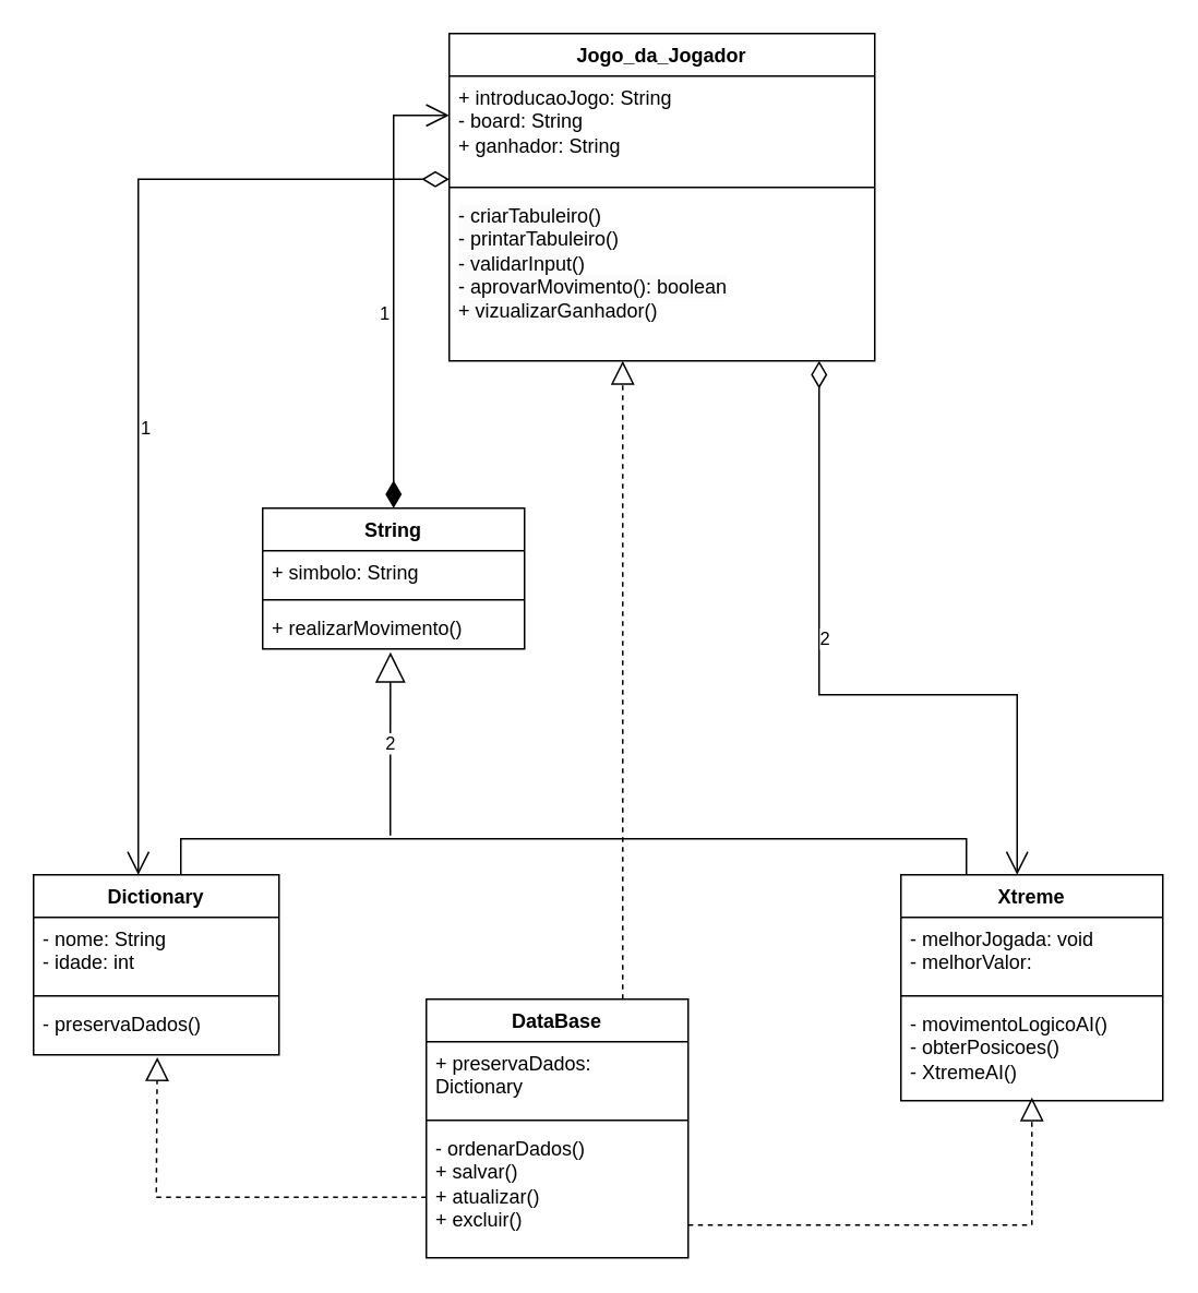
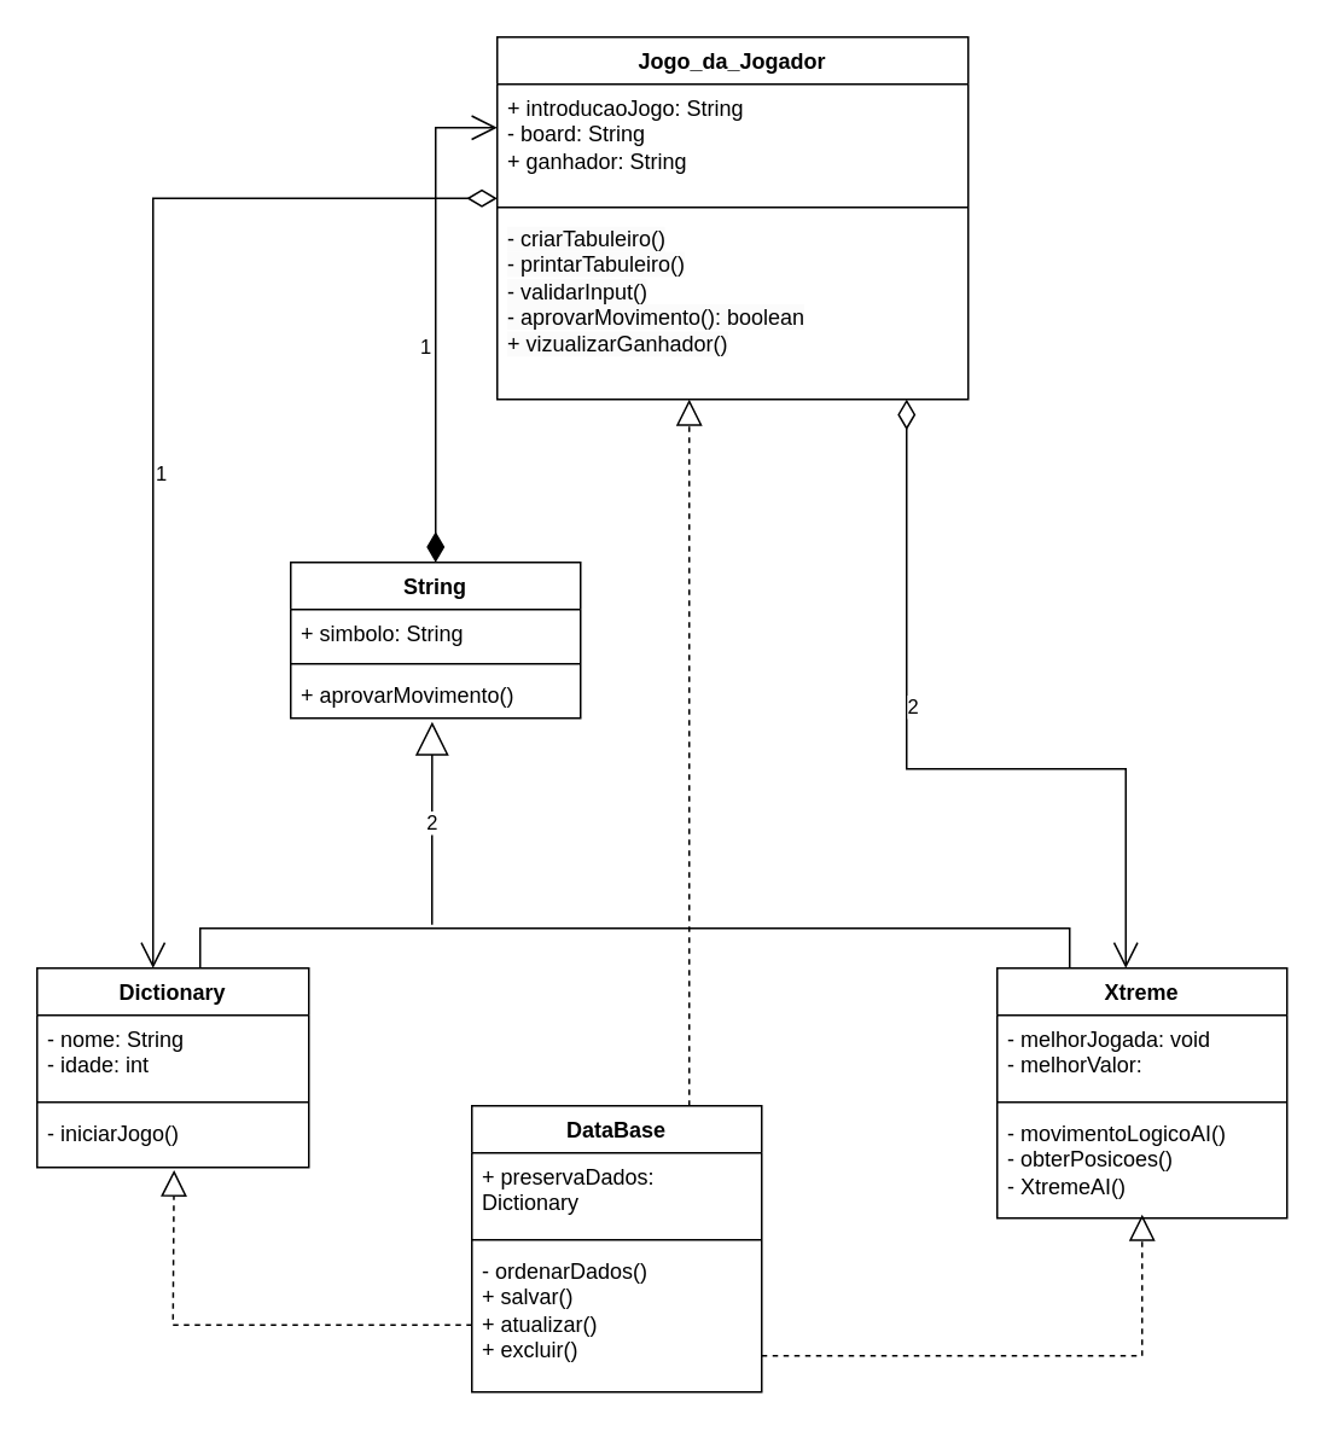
  <mxCell id="0" />
  <mxCell id="1" parent="0" />
  <mxCell id="2" value="Dictionary" style="swimlane;fontStyle=1;align=center;verticalAlign=top;childLayout=stackLayout;horizontal=1;startSize=26;horizontalStack=0;resizeParent=1;resizeParentMax=0;resizeLast=0;collapsible=1;marginBottom=0;whiteSpace=wrap;html=1;" parent="1" vertex="1"><mxGeometry x="20" y="534" width="150" height="110" as="geometry"><mxRectangle x="40" y="220" width="160" height="30" as="alternateBounds" /></mxGeometry></mxCell>
  <mxCell id="3" value="- nome: String&lt;br&gt;- idade: int" style="text;strokeColor=none;fillColor=none;align=left;verticalAlign=top;spacingLeft=4;spacingRight=4;overflow=hidden;rotatable=0;points=[[0,0.5],[1,0.5]];portConstraint=eastwest;whiteSpace=wrap;html=1;" parent="2" vertex="1"><mxGeometry y="26" width="150" height="44" as="geometry" /></mxCell>
  <mxCell id="4" value="" style="line;strokeWidth=1;fillColor=none;align=left;verticalAlign=middle;spacingTop=-1;spacingLeft=3;spacingRight=3;rotatable=0;labelPosition=right;points=[];portConstraint=eastwest;strokeColor=inherit;" parent="2" vertex="1"><mxGeometry y="70" width="150" height="8" as="geometry" /></mxCell>
- <mxCell id="5" value="- preservaDados()" style="text;strokeColor=none;fillColor=none;align=left;verticalAlign=top;spacingLeft=4;spacingRight=4;overflow=hidden;rotatable=0;points=[[0,0.5],[1,0.5]];portConstraint=eastwest;whiteSpace=wrap;html=1;" parent="2" vertex="1"><mxGeometry y="78" width="150" height="32" as="geometry" /></mxCell>
+ <mxCell id="5" value="- iniciarJogo()" style="text;strokeColor=none;fillColor=none;align=left;verticalAlign=top;spacingLeft=4;spacingRight=4;overflow=hidden;rotatable=0;points=[[0,0.5],[1,0.5]];portConstraint=eastwest;whiteSpace=wrap;html=1;" parent="2" vertex="1"><mxGeometry y="78" width="150" height="32" as="geometry" /></mxCell>
  <mxCell id="6" value="Jogo_da_Jogador" style="swimlane;fontStyle=1;align=center;verticalAlign=top;childLayout=stackLayout;horizontal=1;startSize=26;horizontalStack=0;resizeParent=1;resizeParentMax=0;resizeLast=0;collapsible=1;marginBottom=0;whiteSpace=wrap;html=1;" parent="1" vertex="1"><mxGeometry x="274" y="20" width="260" height="200" as="geometry"><mxRectangle x="284" y="90" width="130" height="30" as="alternateBounds" /></mxGeometry></mxCell>
  <mxCell id="7" value="+ introducaoJogo: String&lt;br&gt;- board: String&lt;br&gt;+ ganhador: String" style="text;strokeColor=none;fillColor=none;align=left;verticalAlign=top;spacingLeft=4;spacingRight=4;overflow=hidden;rotatable=0;points=[[0,0.5],[1,0.5]];portConstraint=eastwest;whiteSpace=wrap;html=1;" parent="6" vertex="1"><mxGeometry y="26" width="260" height="64" as="geometry" /></mxCell>
  <mxCell id="8" value="" style="line;strokeWidth=1;fillColor=none;align=left;verticalAlign=middle;spacingTop=-1;spacingLeft=3;spacingRight=3;rotatable=0;labelPosition=right;points=[];portConstraint=eastwest;strokeColor=inherit;" parent="6" vertex="1"><mxGeometry y="90" width="260" height="8" as="geometry" /></mxCell>
  <mxCell id="9" value="&lt;span style=&quot;color: rgb(0, 0, 0); font-family: Helvetica; font-size: 12px; font-style: normal; font-variant-ligatures: normal; font-variant-caps: normal; font-weight: 400; letter-spacing: normal; orphans: 2; text-align: left; text-indent: 0px; text-transform: none; widows: 2; word-spacing: 0px; -webkit-text-stroke-width: 0px; background-color: rgb(251, 251, 251); text-decoration-thickness: initial; text-decoration-style: initial; text-decoration-color: initial; float: none; display: inline !important;&quot;&gt;- criarTabuleiro()&lt;/span&gt;&lt;br style=&quot;border-color: var(--border-color); color: rgb(0, 0, 0); font-family: Helvetica; font-size: 12px; font-style: normal; font-variant-ligatures: normal; font-variant-caps: normal; font-weight: 400; letter-spacing: normal; orphans: 2; text-align: left; text-indent: 0px; text-transform: none; widows: 2; word-spacing: 0px; -webkit-text-stroke-width: 0px; background-color: rgb(251, 251, 251); text-decoration-thickness: initial; text-decoration-style: initial; text-decoration-color: initial;&quot;&gt;&lt;span style=&quot;color: rgb(0, 0, 0); font-family: Helvetica; font-size: 12px; font-style: normal; font-variant-ligatures: normal; font-variant-caps: normal; font-weight: 400; letter-spacing: normal; orphans: 2; text-align: left; text-indent: 0px; text-transform: none; widows: 2; word-spacing: 0px; -webkit-text-stroke-width: 0px; background-color: rgb(251, 251, 251); text-decoration-thickness: initial; text-decoration-style: initial; text-decoration-color: initial; float: none; display: inline !important;&quot;&gt;- printarTabuleiro()&lt;br&gt;- validarInput()&lt;br&gt;- aprovarMovimento(): boolean&lt;br&gt;+ vizualizarGanhador()&lt;br&gt;&lt;/span&gt;" style="text;strokeColor=none;fillColor=none;align=left;verticalAlign=top;spacingLeft=4;spacingRight=4;overflow=hidden;rotatable=0;points=[[0,0.5],[1,0.5]];portConstraint=eastwest;whiteSpace=wrap;html=1;" parent="6" vertex="1"><mxGeometry y="98" width="260" height="102" as="geometry" /></mxCell>
  <mxCell id="10" value="DataBase" style="swimlane;fontStyle=1;align=center;verticalAlign=top;childLayout=stackLayout;horizontal=1;startSize=26;horizontalStack=0;resizeParent=1;resizeParentMax=0;resizeLast=0;collapsible=1;marginBottom=0;whiteSpace=wrap;html=1;" parent="1" vertex="1"><mxGeometry x="260" y="610" width="160" height="158" as="geometry"><mxRectangle x="170" y="430" width="100" height="30" as="alternateBounds" /></mxGeometry></mxCell>
  <mxCell id="11" value="+ preservaDados: Dictionary" style="text;strokeColor=none;fillColor=none;align=left;verticalAlign=top;spacingLeft=4;spacingRight=4;overflow=hidden;rotatable=0;points=[[0,0.5],[1,0.5]];portConstraint=eastwest;whiteSpace=wrap;html=1;" parent="10" vertex="1"><mxGeometry y="26" width="160" height="44" as="geometry" /></mxCell>
  <mxCell id="12" value="" style="line;strokeWidth=1;fillColor=none;align=left;verticalAlign=middle;spacingTop=-1;spacingLeft=3;spacingRight=3;rotatable=0;labelPosition=right;points=[];portConstraint=eastwest;strokeColor=inherit;" parent="10" vertex="1"><mxGeometry y="70" width="160" height="8" as="geometry" /></mxCell>
  <mxCell id="13" value="- ordenarDados()&lt;br&gt;+ salvar()&lt;br&gt;+ atualizar()&lt;br&gt;+ excluir()" style="text;strokeColor=none;fillColor=none;align=left;verticalAlign=top;spacingLeft=4;spacingRight=4;overflow=hidden;rotatable=0;points=[[0,0.5],[1,0.5]];portConstraint=eastwest;whiteSpace=wrap;html=1;" parent="10" vertex="1"><mxGeometry y="78" width="160" height="80" as="geometry" /></mxCell>
  <mxCell id="14" value="" style="endArrow=block;dashed=1;endFill=0;endSize=12;html=1;rounded=0;exitX=0.75;exitY=0;exitDx=0;exitDy=0;" parent="1" source="10" edge="1"><mxGeometry width="160" relative="1" as="geometry"><mxPoint x="300" y="240" as="sourcePoint" /><mxPoint x="380" y="220" as="targetPoint" /></mxGeometry></mxCell>
  <mxCell id="15" value="" style="endArrow=block;dashed=1;endFill=0;endSize=12;html=1;rounded=0;entryX=0.504;entryY=1.047;entryDx=0;entryDy=0;entryPerimeter=0;" parent="1" target="5" edge="1"><mxGeometry width="160" relative="1" as="geometry"><mxPoint x="260" y="731" as="sourcePoint" /><mxPoint x="95" y="545" as="targetPoint" /><Array as="points"><mxPoint x="95" y="731" /></Array></mxGeometry></mxCell>
  <mxCell id="16" value="Xtreme" style="swimlane;fontStyle=1;align=center;verticalAlign=top;childLayout=stackLayout;horizontal=1;startSize=26;horizontalStack=0;resizeParent=1;resizeParentMax=0;resizeLast=0;collapsible=1;marginBottom=0;whiteSpace=wrap;html=1;" parent="1" vertex="1"><mxGeometry x="550" y="534" width="160" height="138" as="geometry"><mxRectangle x="620" y="320" width="80" height="30" as="alternateBounds" /></mxGeometry></mxCell>
  <mxCell id="17" value="- melhorJogada: void&lt;br&gt;- melhorValor:&amp;nbsp;" style="text;strokeColor=none;fillColor=none;align=left;verticalAlign=top;spacingLeft=4;spacingRight=4;overflow=hidden;rotatable=0;points=[[0,0.5],[1,0.5]];portConstraint=eastwest;whiteSpace=wrap;html=1;" parent="16" vertex="1"><mxGeometry y="26" width="160" height="44" as="geometry" /></mxCell>
  <mxCell id="18" value="" style="line;strokeWidth=1;fillColor=none;align=left;verticalAlign=middle;spacingTop=-1;spacingLeft=3;spacingRight=3;rotatable=0;labelPosition=right;points=[];portConstraint=eastwest;strokeColor=inherit;" parent="16" vertex="1"><mxGeometry y="70" width="160" height="8" as="geometry" /></mxCell>
  <mxCell id="19" value="- movimentoLogicoAI()&lt;br&gt;- obterPosicoes()&lt;br&gt;- XtremeAI()" style="text;strokeColor=none;fillColor=none;align=left;verticalAlign=top;spacingLeft=4;spacingRight=4;overflow=hidden;rotatable=0;points=[[0,0.5],[1,0.5]];portConstraint=eastwest;whiteSpace=wrap;html=1;" parent="16" vertex="1"><mxGeometry y="78" width="160" height="60" as="geometry" /></mxCell>
  <mxCell id="20" value="2" style="endArrow=open;html=1;endSize=12;startArrow=diamondThin;startSize=14;startFill=0;edgeStyle=orthogonalEdgeStyle;align=left;verticalAlign=bottom;rounded=0;" parent="1" source="9" edge="1"><mxGeometry x="-0.179" y="-1" relative="1" as="geometry"><mxPoint x="500.02" y="226.958" as="sourcePoint" /><mxPoint x="621" y="534" as="targetPoint" /><Array as="points"><mxPoint x="500" y="424" /><mxPoint x="621" y="424" /></Array><mxPoint as="offset" /></mxGeometry></mxCell>
  <mxCell id="21" value="" style="endArrow=block;dashed=1;endFill=0;endSize=12;html=1;rounded=0;entryX=0.5;entryY=0.967;entryDx=0;entryDy=0;entryPerimeter=0;" parent="1" edge="1" target="19"><mxGeometry width="160" relative="1" as="geometry"><mxPoint x="420" y="748" as="sourcePoint" /><mxPoint x="630" y="680" as="targetPoint" /><Array as="points"><mxPoint x="630" y="748" /></Array></mxGeometry></mxCell>
  <mxCell id="22" value="String" style="swimlane;fontStyle=1;align=center;verticalAlign=top;childLayout=stackLayout;horizontal=1;startSize=26;horizontalStack=0;resizeParent=1;resizeParentMax=0;resizeLast=0;collapsible=1;marginBottom=0;whiteSpace=wrap;html=1;" parent="1" vertex="1"><mxGeometry x="160" y="310" width="160" height="86" as="geometry" /></mxCell>
  <mxCell id="23" value="+ simbolo: String" style="text;strokeColor=none;fillColor=none;align=left;verticalAlign=top;spacingLeft=4;spacingRight=4;overflow=hidden;rotatable=0;points=[[0,0.5],[1,0.5]];portConstraint=eastwest;whiteSpace=wrap;html=1;" parent="22" vertex="1"><mxGeometry y="26" width="160" height="26" as="geometry" /></mxCell>
  <mxCell id="24" value="" style="line;strokeWidth=1;fillColor=none;align=left;verticalAlign=middle;spacingTop=-1;spacingLeft=3;spacingRight=3;rotatable=0;labelPosition=right;points=[];portConstraint=eastwest;strokeColor=inherit;" parent="22" vertex="1"><mxGeometry y="52" width="160" height="8" as="geometry" /></mxCell>
- <mxCell id="25" value="+ realizarMovimento()" style="text;strokeColor=none;fillColor=none;align=left;verticalAlign=top;spacingLeft=4;spacingRight=4;overflow=hidden;rotatable=0;points=[[0,0.5],[1,0.5]];portConstraint=eastwest;whiteSpace=wrap;html=1;" parent="22" vertex="1"><mxGeometry y="60" width="160" height="26" as="geometry" /></mxCell>
+ <mxCell id="25" value="+ aprovarMovimento()" style="text;strokeColor=none;fillColor=none;align=left;verticalAlign=top;spacingLeft=4;spacingRight=4;overflow=hidden;rotatable=0;points=[[0,0.5],[1,0.5]];portConstraint=eastwest;whiteSpace=wrap;html=1;" parent="22" vertex="1"><mxGeometry y="60" width="160" height="26" as="geometry" /></mxCell>
  <mxCell id="26" value="2" style="endArrow=block;endSize=16;endFill=0;html=1;rounded=0;entryX=0.488;entryY=1.077;entryDx=0;entryDy=0;entryPerimeter=0;" parent="1" target="25" edge="1"><mxGeometry width="160" relative="1" as="geometry"><mxPoint x="238" y="510" as="sourcePoint" /><mxPoint x="480" y="720" as="targetPoint" /><Array as="points"><mxPoint x="238" y="450" /></Array></mxGeometry></mxCell>
  <mxCell id="27" value="" style="endArrow=none;html=1;edgeStyle=orthogonalEdgeStyle;rounded=0;entryX=0.25;entryY=0;entryDx=0;entryDy=0;" parent="1" target="16" edge="1"><mxGeometry relative="1" as="geometry"><mxPoint x="110" y="534" as="sourcePoint" /><mxPoint x="320" y="510" as="targetPoint" /><Array as="points"><mxPoint x="110" y="512" /><mxPoint x="590" y="512" /></Array></mxGeometry></mxCell>
  <mxCell id="28" value="1" style="endArrow=open;html=1;endSize=12;startArrow=diamondThin;startSize=14;startFill=1;edgeStyle=orthogonalEdgeStyle;align=left;verticalAlign=bottom;rounded=0;exitX=0.5;exitY=0;exitDx=0;exitDy=0;" parent="1" source="22" edge="1"><mxGeometry x="-0.197" y="10" relative="1" as="geometry"><mxPoint x="114" y="70" as="sourcePoint" /><mxPoint x="274" y="70" as="targetPoint" /><Array as="points"><mxPoint x="240" y="70" /></Array><mxPoint as="offset" /></mxGeometry></mxCell>
  <mxCell id="29" value="1" style="endArrow=open;html=1;endSize=12;startArrow=diamondThin;startSize=14;startFill=0;edgeStyle=orthogonalEdgeStyle;align=left;verticalAlign=bottom;rounded=0;entryX=0.4;entryY=0.009;entryDx=0;entryDy=0;entryPerimeter=0;" parent="1" edge="1"><mxGeometry x="0.141" relative="1" as="geometry"><mxPoint x="274" y="109.01" as="sourcePoint" /><mxPoint x="84" y="534" as="targetPoint" /><Array as="points"><mxPoint x="84" y="109.01" /></Array><mxPoint as="offset" /></mxGeometry></mxCell>
